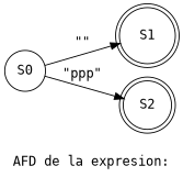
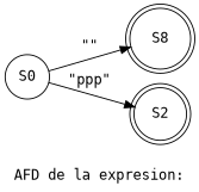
  digraph {
    label="AFD de la expresion:"
    rankdir=LR
    fontname="DejaVu Sans Mono"
    node [shape=doublecircle fontname="DejaVu Sans Mono"]
    edge [fontname="DejaVu Sans Mono"]
    n1 [label=S0 shape=circle]
-   n2 [label=S1]
+   n2 [label=S8]
    n3 [label=S2]
    n1 -> n2 [label="\"\""]
    n1 -> n3 [label="\"ppp\""]
  }
